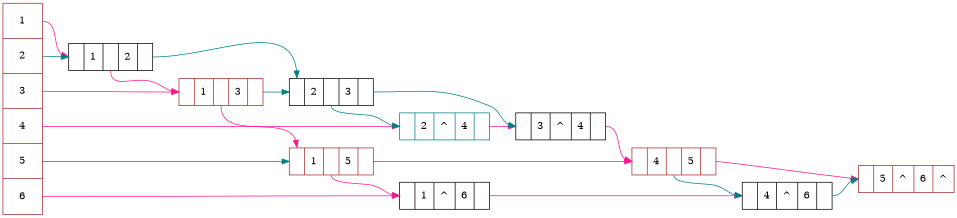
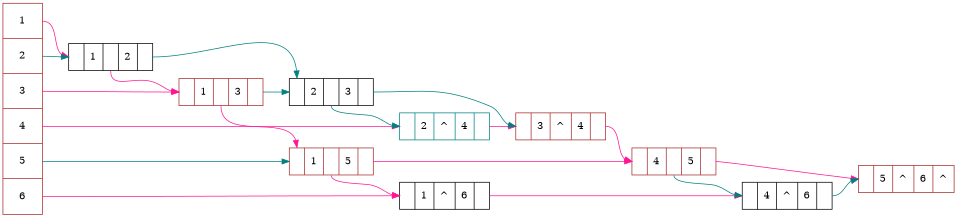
  digraph {
    rankdir=LR
    node [shape=record color=brown]
    edge [headport=in tailport=jnext color=deeppink]
    n1 [height=4 label="<n1> 1|<n2> 2|<n3> 3|<n4> 4|<n5> 5|<n6> 6"]
    n2 [label="{<in>|1|<inext>|2|<jnext>}" color=black]
    n3 [label="{<in>|1|<inext>|3|<jnext>}"]
    n4 [label="{<in>|1|<inext>|5|<jnext>}"]
    n5 [label="{<in>|1|<inext> ^|6|<jnext>}" color=black]
    n6 [label="{<in>|2|<inext> ^|4|<jnext>}" color=teal]
    n7 [label="{<in>|2|<inext>|3|<jnext>}" color=black]
    n8 [label="{<in>|4|<inext>|5|<jnext>}"]
    n9 [label="{<in>|4|<inext> ^|6|<jnext>}" color=black]
-   n10 [label="{<in>|3|<inext> ^|4|<jnext>}" color=black]
+   n10 [label="{<in>|3|<inext> ^|4|<jnext>}"]
    n11 [label="{<in>|5|<inext> ^|6|<jnext> ^}"]
    n1 -> n2 [headport="in:w" tailport=n1]
    n1 -> n2 [headport="in:w" tailport=n2 color=teal]
    n1 -> n3 [tailport=n3]
    n1 -> n4 [tailport=n5 color=teal]
    n1 -> n5 [tailport=n6]
    n1 -> n6 [tailport=n4]
    n2 -> n3 [tailport=inext]
    n2 -> n7 [headport="in:n" color=teal]
    n3 -> n4 [tailport=inext]
    n3 -> n7 [color=teal]
    n4 -> n5 [tailport=inext]
    n4 -> n8
    n5 -> n9
    n6 -> n10
    n7 -> n6 [tailport=inext color=teal]
    n7 -> n10 [color=teal]
    n8 -> n9 [tailport=inext color=teal]
    n8 -> n11
    n9 -> n11 [color=teal]
    n10 -> n8
  }
